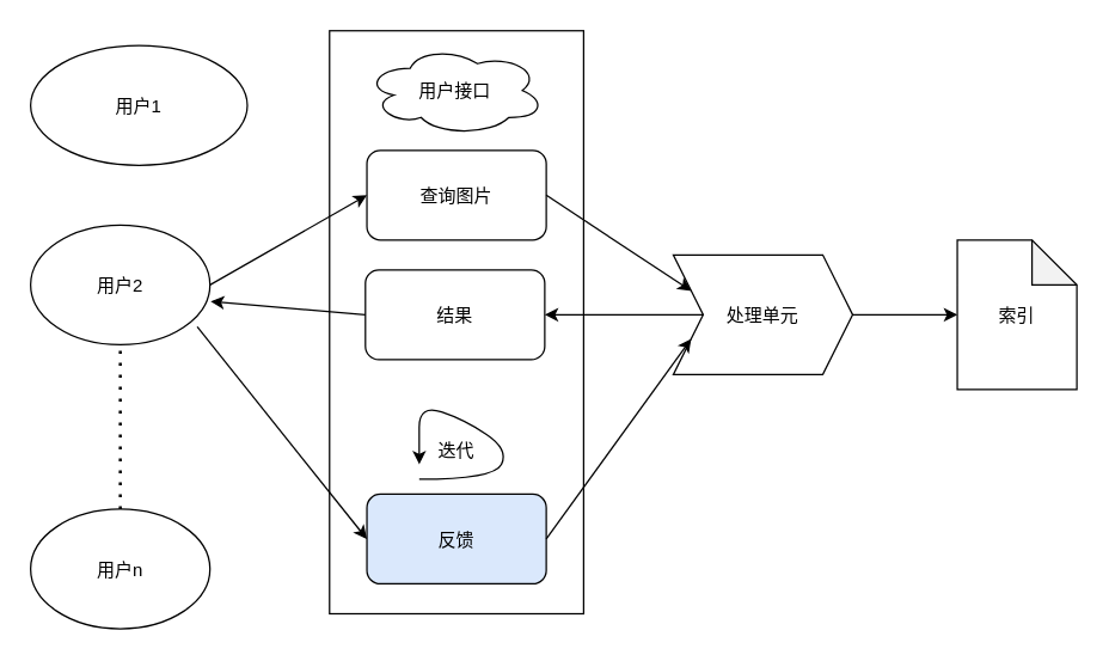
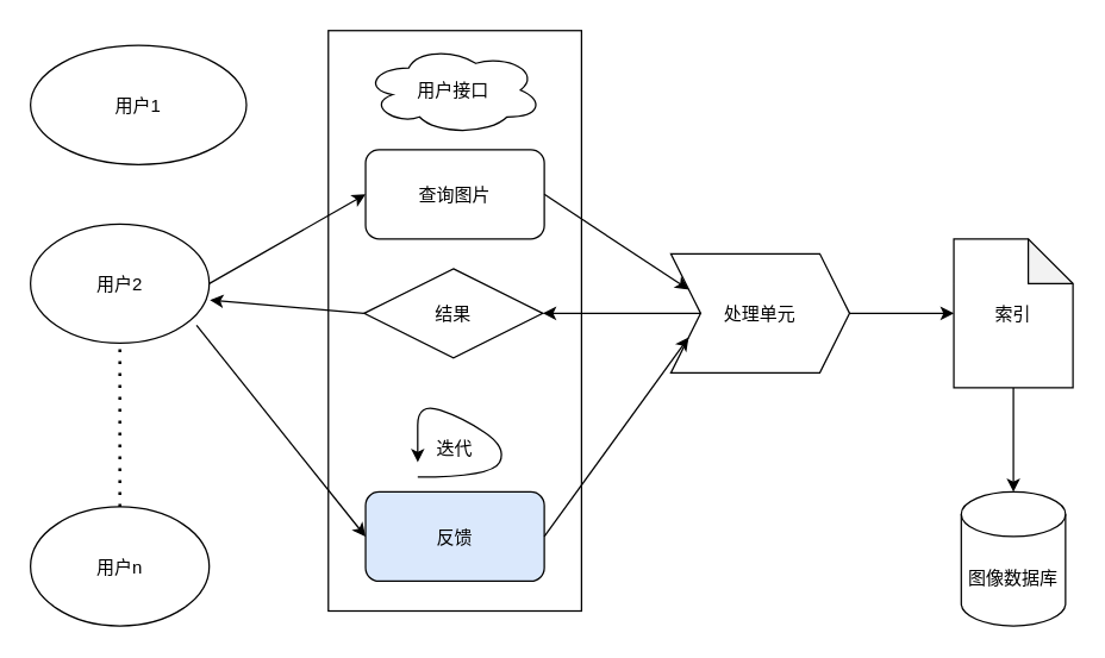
  <mxCell id="0" />
  <mxCell id="1" parent="0" />
  <mxCell id="2" value="用户2" style="ellipse;" parent="1" vertex="1"><mxGeometry x="20" y="150" width="120" height="80" as="geometry" /></mxCell>
  <mxCell id="3" value="用户1" style="ellipse;" parent="1" vertex="1"><mxGeometry x="20" y="30" width="145" height="80" as="geometry" /></mxCell>
  <mxCell id="4" value="用户n" style="ellipse;" parent="1" vertex="1"><mxGeometry x="20" y="340" width="120" height="80" as="geometry" /></mxCell>
  <mxCell id="5" value="" style="endArrow=none;dashed=1;dashPattern=1 3;strokeWidth=2;entryX=0.5;entryY=1;entryDx=0;entryDy=0;exitX=0.5;exitY=0;exitDx=0;exitDy=0;" parent="1" source="4" target="2" edge="1"><mxGeometry width="50" height="50" relative="1" as="geometry"><mxPoint x="340" y="250" as="sourcePoint" /><mxPoint x="390" y="200" as="targetPoint" /><Array as="points" /></mxGeometry></mxCell>
  <mxCell id="6" value="" style="rounded=0;" parent="1" vertex="1"><mxGeometry x="220" y="20" width="170" height="390" as="geometry" /></mxCell>
  <mxCell id="7" value="用户接口" style="ellipse;shape=cloud;" parent="1" vertex="1"><mxGeometry x="244" y="30" width="120" height="60" as="geometry" /></mxCell>
  <mxCell id="8" value="查询图片" style="rounded=1;" parent="1" vertex="1"><mxGeometry x="245" y="100" width="120" height="60" as="geometry" /></mxCell>
  <mxCell id="9" value="" style="endArrow=classic;exitX=1;exitY=0.5;exitDx=0;exitDy=0;entryX=0;entryY=0.5;entryDx=0;entryDy=0;" parent="1" source="2" target="8" edge="1"><mxGeometry width="50" height="50" relative="1" as="geometry"><mxPoint x="340" y="250" as="sourcePoint" /><mxPoint x="390" y="200" as="targetPoint" /></mxGeometry></mxCell>
- <mxCell id="10" value="结果" style="rounded=1;" parent="1" vertex="1"><mxGeometry x="244" y="180" width="120" height="60" as="geometry" /></mxCell>
+ <mxCell id="10" value="结果" style="rhombus;" parent="1" vertex="1"><mxGeometry x="244" y="180" width="120" height="60" as="geometry" /></mxCell>
  <mxCell id="11" value="反馈" style="rounded=1;fillColor=#dae8fc;" parent="1" vertex="1"><mxGeometry x="245" y="330" width="120" height="60" as="geometry" /></mxCell>
  <mxCell id="12" value="" style="endArrow=classic;exitX=0;exitY=0.5;exitDx=0;exitDy=0;entryX=1.004;entryY=0.638;entryDx=0;entryDy=0;entryPerimeter=0;" parent="1" source="10" target="2" edge="1"><mxGeometry width="50" height="50" relative="1" as="geometry"><mxPoint x="340" y="250" as="sourcePoint" /><mxPoint x="390" y="200" as="targetPoint" /></mxGeometry></mxCell>
  <mxCell id="13" value="" style="curved=1;endArrow=classic;" parent="1" edge="1"><mxGeometry width="50" height="50" relative="1" as="geometry"><mxPoint x="280" y="320" as="sourcePoint" /><mxPoint x="280" y="310" as="targetPoint" /><Array as="points"><mxPoint x="330" y="320" /><mxPoint x="340" y="300" /><mxPoint x="310" y="280" /><mxPoint x="280" y="270" /><mxPoint x="280" y="300" /><mxPoint x="280" y="310" /></Array></mxGeometry></mxCell>
  <mxCell id="14" value="迭代" style="text;strokeColor=none;fillColor=none;align=center;verticalAlign=middle;rounded=0;" parent="1" vertex="1"><mxGeometry x="285" y="290" width="40" height="20" as="geometry" /></mxCell>
  <mxCell id="15" value="" style="endArrow=classic;exitX=0.929;exitY=0.85;exitDx=0;exitDy=0;exitPerimeter=0;entryX=0;entryY=0.5;entryDx=0;entryDy=0;" parent="1" source="2" target="11" edge="1"><mxGeometry width="50" height="50" relative="1" as="geometry"><mxPoint x="140" y="300" as="sourcePoint" /><mxPoint x="190" y="250" as="targetPoint" /></mxGeometry></mxCell>
  <mxCell id="16" value="处理单元" style="shape=step;perimeter=stepPerimeter;fixedSize=1;" parent="1" vertex="1"><mxGeometry x="450" y="170" width="120" height="80" as="geometry" /></mxCell>
  <mxCell id="17" value="" style="endArrow=classic;exitX=1;exitY=0.5;exitDx=0;exitDy=0;entryX=0;entryY=0.25;entryDx=0;entryDy=0;" parent="1" source="8" target="16" edge="1"><mxGeometry width="50" height="50" relative="1" as="geometry"><mxPoint x="400" y="180" as="sourcePoint" /><mxPoint x="450" y="130" as="targetPoint" /></mxGeometry></mxCell>
  <mxCell id="18" value="" style="endArrow=classic;exitX=0;exitY=0.5;exitDx=0;exitDy=0;entryX=1;entryY=0.5;entryDx=0;entryDy=0;" parent="1" source="16" target="10" edge="1"><mxGeometry width="50" height="50" relative="1" as="geometry"><mxPoint x="390" y="240" as="sourcePoint" /><mxPoint x="405" y="224" as="targetPoint" /></mxGeometry></mxCell>
  <mxCell id="19" value="" style="endArrow=classic;exitX=1;exitY=0.5;exitDx=0;exitDy=0;entryX=0;entryY=0.75;entryDx=0;entryDy=0;" parent="1" source="11" target="16" edge="1"><mxGeometry width="50" height="50" relative="1" as="geometry"><mxPoint x="370" y="360" as="sourcePoint" /><mxPoint x="420" y="310" as="targetPoint" /></mxGeometry></mxCell>
  <mxCell id="20" value="索引" style="shape=note;backgroundOutline=1;darkOpacity=0.05;" parent="1" vertex="1"><mxGeometry x="640" y="160" width="80" height="100" as="geometry" /></mxCell>
  <mxCell id="21" value="" style="endArrow=classic;exitX=1;exitY=0.5;exitDx=0;exitDy=0;entryX=0;entryY=0.5;entryDx=0;entryDy=0;entryPerimeter=0;" parent="1" source="16" target="20" edge="1"><mxGeometry width="50" height="50" relative="1" as="geometry"><mxPoint x="580" y="240" as="sourcePoint" /><mxPoint x="630" y="190" as="targetPoint" /></mxGeometry></mxCell>
+ <mxCell id="22" value="图像数据库" style="shape=cylinder3;boundedLbl=1;backgroundOutline=1;size=15;" parent="1" vertex="1"><mxGeometry x="645" y="330" width="70" height="90" as="geometry" /></mxCell>
+ <mxCell id="23" value="" style="endArrow=classic;exitX=0.5;exitY=1;exitDx=0;exitDy=0;exitPerimeter=0;" parent="1" source="20" target="22" edge="1"><mxGeometry width="50" height="50" relative="1" as="geometry"><mxPoint x="660" y="320" as="sourcePoint" /><mxPoint x="710" y="270" as="targetPoint" /></mxGeometry></mxCell>
